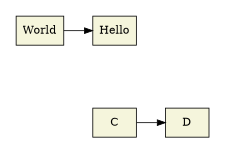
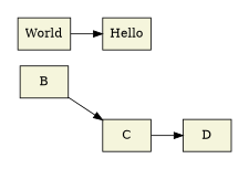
  digraph {
    compound=true
    rankdir=LR
    node [fillcolor=beige shape=box style=filled]
    Hello
    World
+   B
    C
    D
    subgraph sub_1 {
      cluster=true
      color=skyblue
      peripheries=1
      Hello
      World
+     B
    }
    subgraph sub_2 {
      cluster=true
      color=salmon
      peripheries=1
      C
      D
    }
    World -> Hello
+   B -> C
    C -> D
  }
